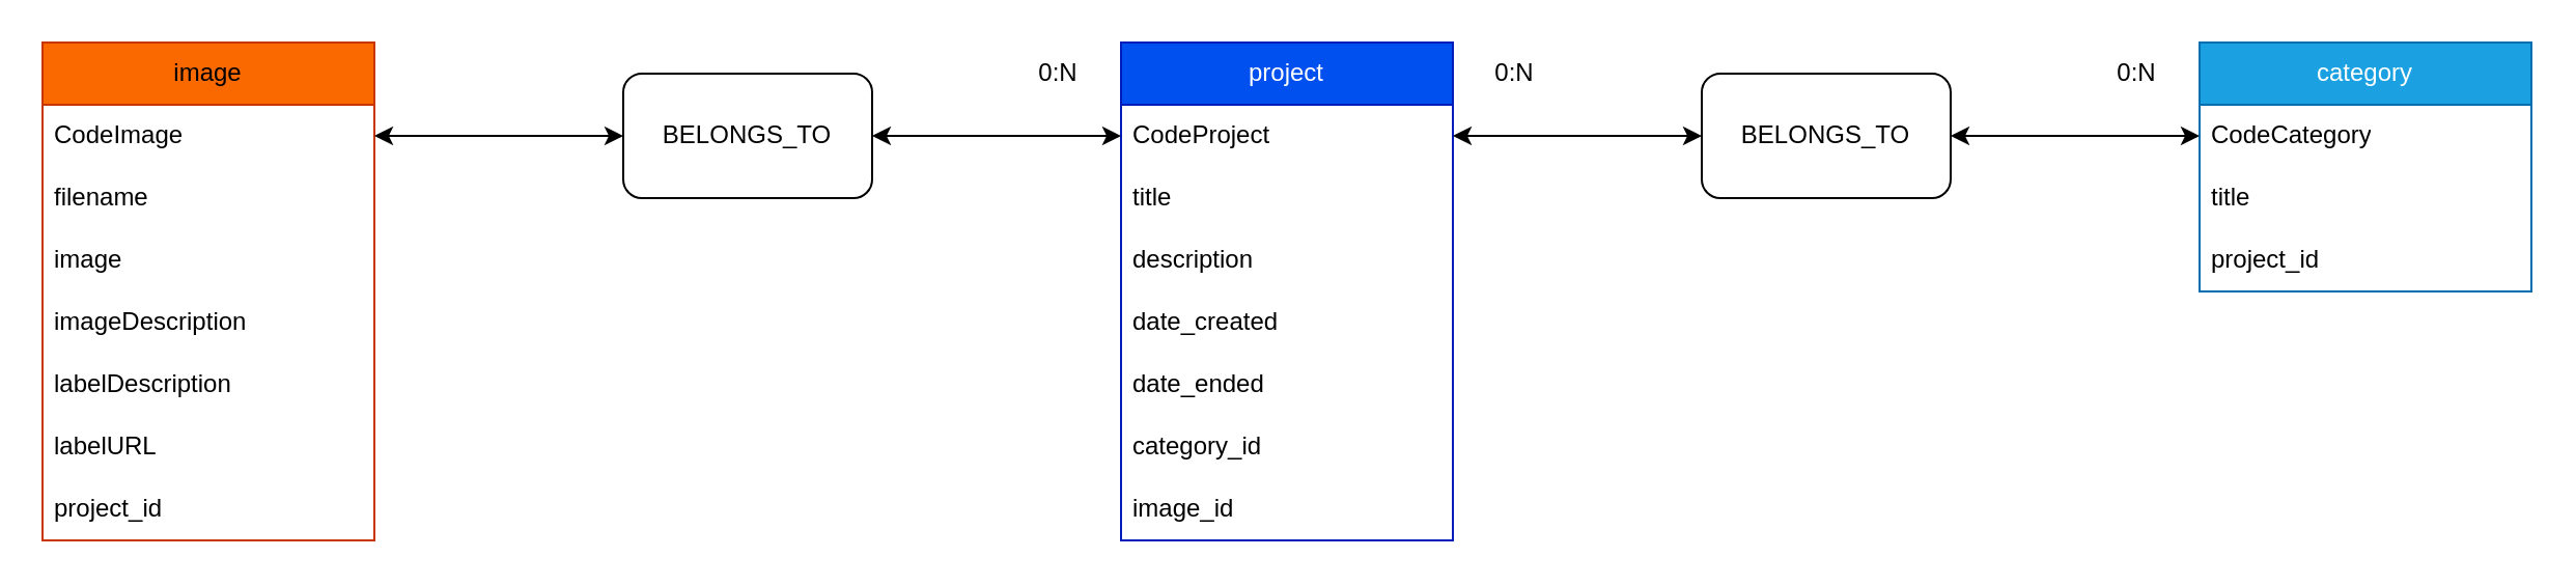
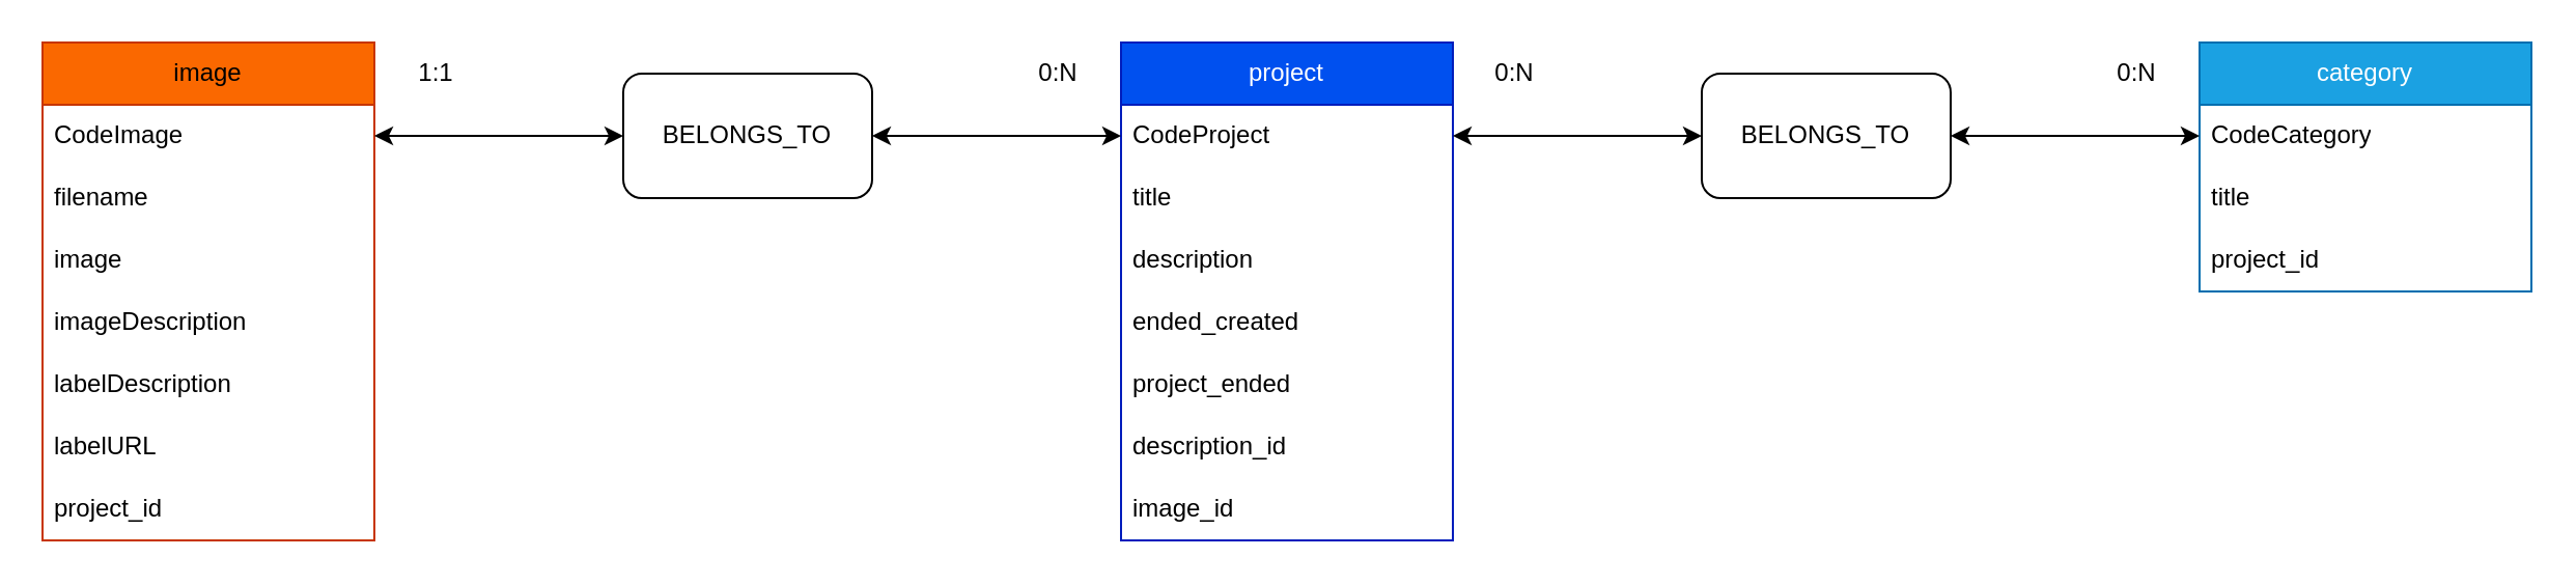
  <mxCell id="0" />
  <mxCell id="1" parent="0" />
  <mxCell id="2" value="project" style="swimlane;fontStyle=0;childLayout=stackLayout;horizontal=1;startSize=30;horizontalStack=0;resizeParent=1;resizeParentMax=0;resizeLast=0;collapsible=1;marginBottom=0;whiteSpace=wrap;html=1;rounded=0;fillColor=#0050ef;fontColor=#ffffff;strokeColor=#001DBC;" vertex="1" parent="1"><mxGeometry x="540" y="20" width="160" height="240" as="geometry" /></mxCell>
  <mxCell id="3" value="CodeProject" style="text;strokeColor=none;fillColor=none;align=left;verticalAlign=middle;spacingLeft=4;spacingRight=4;overflow=hidden;points=[[0,0.5],[1,0.5]];portConstraint=eastwest;rotatable=0;whiteSpace=wrap;html=1;" vertex="1" parent="2"><mxGeometry y="30" width="160" height="30" as="geometry" /></mxCell>
  <mxCell id="4" value="title" style="text;strokeColor=none;fillColor=none;align=left;verticalAlign=middle;spacingLeft=4;spacingRight=4;overflow=hidden;points=[[0,0.5],[1,0.5]];portConstraint=eastwest;rotatable=0;whiteSpace=wrap;html=1;" vertex="1" parent="2"><mxGeometry y="60" width="160" height="30" as="geometry" /></mxCell>
  <mxCell id="5" value="description" style="text;strokeColor=none;fillColor=none;align=left;verticalAlign=middle;spacingLeft=4;spacingRight=4;overflow=hidden;points=[[0,0.5],[1,0.5]];portConstraint=eastwest;rotatable=0;whiteSpace=wrap;html=1;" vertex="1" parent="2"><mxGeometry y="90" width="160" height="30" as="geometry" /></mxCell>
- <mxCell id="6" value="date_created&amp;nbsp;" style="text;strokeColor=none;fillColor=none;align=left;verticalAlign=middle;spacingLeft=4;spacingRight=4;overflow=hidden;points=[[0,0.5],[1,0.5]];portConstraint=eastwest;rotatable=0;whiteSpace=wrap;html=1;" vertex="1" parent="2"><mxGeometry y="120" width="160" height="30" as="geometry" /></mxCell>
- <mxCell id="7" value="date_ended" style="text;strokeColor=none;fillColor=none;align=left;verticalAlign=middle;spacingLeft=4;spacingRight=4;overflow=hidden;points=[[0,0.5],[1,0.5]];portConstraint=eastwest;rotatable=0;whiteSpace=wrap;html=1;" vertex="1" parent="2"><mxGeometry y="150" width="160" height="30" as="geometry" /></mxCell>
- <mxCell id="8" value="category_id" style="text;strokeColor=none;fillColor=none;align=left;verticalAlign=middle;spacingLeft=4;spacingRight=4;overflow=hidden;points=[[0,0.5],[1,0.5]];portConstraint=eastwest;rotatable=0;whiteSpace=wrap;html=1;" vertex="1" parent="2"><mxGeometry y="180" width="160" height="30" as="geometry" /></mxCell>
+ <mxCell id="6" value="ended_created&amp;nbsp;" style="text;strokeColor=none;fillColor=none;align=left;verticalAlign=middle;spacingLeft=4;spacingRight=4;overflow=hidden;points=[[0,0.5],[1,0.5]];portConstraint=eastwest;rotatable=0;whiteSpace=wrap;html=1;" vertex="1" parent="2"><mxGeometry y="120" width="160" height="30" as="geometry" /></mxCell>
+ <mxCell id="7" value="project_ended" style="text;strokeColor=none;fillColor=none;align=left;verticalAlign=middle;spacingLeft=4;spacingRight=4;overflow=hidden;points=[[0,0.5],[1,0.5]];portConstraint=eastwest;rotatable=0;whiteSpace=wrap;html=1;" vertex="1" parent="2"><mxGeometry y="150" width="160" height="30" as="geometry" /></mxCell>
+ <mxCell id="8" value="description_id" style="text;strokeColor=none;fillColor=none;align=left;verticalAlign=middle;spacingLeft=4;spacingRight=4;overflow=hidden;points=[[0,0.5],[1,0.5]];portConstraint=eastwest;rotatable=0;whiteSpace=wrap;html=1;" vertex="1" parent="2"><mxGeometry y="180" width="160" height="30" as="geometry" /></mxCell>
  <mxCell id="9" value="image_id" style="text;strokeColor=none;fillColor=none;align=left;verticalAlign=middle;spacingLeft=4;spacingRight=4;overflow=hidden;points=[[0,0.5],[1,0.5]];portConstraint=eastwest;rotatable=0;whiteSpace=wrap;html=1;" vertex="1" parent="2"><mxGeometry y="210" width="160" height="30" as="geometry" /></mxCell>
  <mxCell id="10" value="category" style="swimlane;fontStyle=0;childLayout=stackLayout;horizontal=1;startSize=30;horizontalStack=0;resizeParent=1;resizeParentMax=0;resizeLast=0;collapsible=1;marginBottom=0;whiteSpace=wrap;html=1;fillColor=#1ba1e2;fontColor=#ffffff;strokeColor=#006EAF;" vertex="1" parent="1"><mxGeometry x="1060" y="20" width="160" height="120" as="geometry" /></mxCell>
  <mxCell id="11" value="CodeCategory" style="text;strokeColor=none;fillColor=none;align=left;verticalAlign=middle;spacingLeft=4;spacingRight=4;overflow=hidden;points=[[0,0.5],[1,0.5]];portConstraint=eastwest;rotatable=0;whiteSpace=wrap;html=1;" vertex="1" parent="10"><mxGeometry y="30" width="160" height="30" as="geometry" /></mxCell>
  <mxCell id="12" value="title" style="text;strokeColor=none;fillColor=none;align=left;verticalAlign=middle;spacingLeft=4;spacingRight=4;overflow=hidden;points=[[0,0.5],[1,0.5]];portConstraint=eastwest;rotatable=0;whiteSpace=wrap;html=1;" vertex="1" parent="10"><mxGeometry y="60" width="160" height="30" as="geometry" /></mxCell>
  <mxCell id="13" value="project_id" style="text;strokeColor=none;fillColor=none;align=left;verticalAlign=middle;spacingLeft=4;spacingRight=4;overflow=hidden;points=[[0,0.5],[1,0.5]];portConstraint=eastwest;rotatable=0;whiteSpace=wrap;html=1;" vertex="1" parent="10"><mxGeometry y="90" width="160" height="30" as="geometry" /></mxCell>
  <mxCell id="14" value="image" style="swimlane;fontStyle=0;childLayout=stackLayout;horizontal=1;startSize=30;horizontalStack=0;resizeParent=1;resizeParentMax=0;resizeLast=0;collapsible=1;marginBottom=0;whiteSpace=wrap;html=1;fillColor=#fa6800;strokeColor=#C73500;fontColor=#000000;" vertex="1" parent="1"><mxGeometry x="20" y="20" width="160" height="240" as="geometry" /></mxCell>
  <mxCell id="15" value="CodeImage" style="text;strokeColor=none;fillColor=none;align=left;verticalAlign=middle;spacingLeft=4;spacingRight=4;overflow=hidden;points=[[0,0.5],[1,0.5]];portConstraint=eastwest;rotatable=0;whiteSpace=wrap;html=1;" vertex="1" parent="14"><mxGeometry y="30" width="160" height="30" as="geometry" /></mxCell>
  <mxCell id="16" value="filename" style="text;strokeColor=none;fillColor=none;align=left;verticalAlign=middle;spacingLeft=4;spacingRight=4;overflow=hidden;points=[[0,0.5],[1,0.5]];portConstraint=eastwest;rotatable=0;whiteSpace=wrap;html=1;" vertex="1" parent="14"><mxGeometry y="60" width="160" height="30" as="geometry" /></mxCell>
  <mxCell id="17" value="image" style="text;strokeColor=none;fillColor=none;align=left;verticalAlign=middle;spacingLeft=4;spacingRight=4;overflow=hidden;points=[[0,0.5],[1,0.5]];portConstraint=eastwest;rotatable=0;whiteSpace=wrap;html=1;" vertex="1" parent="14"><mxGeometry y="90" width="160" height="30" as="geometry" /></mxCell>
  <mxCell id="18" value="imageDescription" style="text;strokeColor=none;fillColor=none;align=left;verticalAlign=middle;spacingLeft=4;spacingRight=4;overflow=hidden;points=[[0,0.5],[1,0.5]];portConstraint=eastwest;rotatable=0;whiteSpace=wrap;html=1;" vertex="1" parent="14"><mxGeometry y="120" width="160" height="30" as="geometry" /></mxCell>
  <mxCell id="19" value="labelDescription" style="text;strokeColor=none;fillColor=none;align=left;verticalAlign=middle;spacingLeft=4;spacingRight=4;overflow=hidden;points=[[0,0.5],[1,0.5]];portConstraint=eastwest;rotatable=0;whiteSpace=wrap;html=1;" vertex="1" parent="14"><mxGeometry y="150" width="160" height="30" as="geometry" /></mxCell>
  <mxCell id="20" value="labelURL" style="text;strokeColor=none;fillColor=none;align=left;verticalAlign=middle;spacingLeft=4;spacingRight=4;overflow=hidden;points=[[0,0.5],[1,0.5]];portConstraint=eastwest;rotatable=0;whiteSpace=wrap;html=1;" vertex="1" parent="14"><mxGeometry y="180" width="160" height="30" as="geometry" /></mxCell>
  <mxCell id="21" value="project_id" style="text;strokeColor=none;fillColor=none;align=left;verticalAlign=middle;spacingLeft=4;spacingRight=4;overflow=hidden;points=[[0,0.5],[1,0.5]];portConstraint=eastwest;rotatable=0;whiteSpace=wrap;html=1;" vertex="1" parent="14"><mxGeometry y="210" width="160" height="30" as="geometry" /></mxCell>
  <mxCell id="22" value="BELONGS_TO" style="rounded=1;whiteSpace=wrap;html=1;" vertex="1" parent="1"><mxGeometry x="820" y="35" width="120" height="60" as="geometry" /></mxCell>
  <mxCell id="23" value="" style="endArrow=classic;startArrow=classic;html=1;rounded=0;exitX=1;exitY=0.5;exitDx=0;exitDy=0;entryX=0;entryY=0.5;entryDx=0;entryDy=0;" edge="1" parent="1" source="3" target="22"><mxGeometry width="50" height="50" relative="1" as="geometry"><mxPoint x="620" y="270" as="sourcePoint" /><mxPoint x="670" y="220" as="targetPoint" /></mxGeometry></mxCell>
  <mxCell id="24" value="" style="endArrow=classic;startArrow=classic;html=1;rounded=0;exitX=0;exitY=0.5;exitDx=0;exitDy=0;entryX=1;entryY=0.5;entryDx=0;entryDy=0;" edge="1" parent="1" source="11" target="22"><mxGeometry width="50" height="50" relative="1" as="geometry"><mxPoint x="620" y="270" as="sourcePoint" /><mxPoint x="670" y="220" as="targetPoint" /></mxGeometry></mxCell>
  <mxCell id="25" value="BELONGS_TO" style="rounded=1;whiteSpace=wrap;html=1;" vertex="1" parent="1"><mxGeometry x="300" y="35" width="120" height="60" as="geometry" /></mxCell>
  <mxCell id="26" value="" style="endArrow=classic;startArrow=classic;html=1;rounded=0;exitX=0;exitY=0.5;exitDx=0;exitDy=0;entryX=1;entryY=0.5;entryDx=0;entryDy=0;" edge="1" parent="1" source="3" target="25"><mxGeometry width="50" height="50" relative="1" as="geometry"><mxPoint x="620" y="270" as="sourcePoint" /><mxPoint x="670" y="220" as="targetPoint" /></mxGeometry></mxCell>
  <mxCell id="27" value="" style="endArrow=classic;startArrow=classic;html=1;rounded=0;entryX=0;entryY=0.5;entryDx=0;entryDy=0;exitX=1;exitY=0.5;exitDx=0;exitDy=0;" edge="1" parent="1" source="15" target="25"><mxGeometry width="50" height="50" relative="1" as="geometry"><mxPoint x="180" y="60" as="sourcePoint" /><mxPoint x="670" y="220" as="targetPoint" /><Array as="points"><mxPoint x="290" y="65" /></Array></mxGeometry></mxCell>
  <mxCell id="28" value="0:N" style="text;html=1;align=center;verticalAlign=middle;whiteSpace=wrap;rounded=0;" vertex="1" parent="1"><mxGeometry x="480" y="20" width="60" height="30" as="geometry" /></mxCell>
+ <mxCell id="29" value="1:1" style="text;html=1;align=center;verticalAlign=middle;whiteSpace=wrap;rounded=0;" vertex="1" parent="1"><mxGeometry x="180" y="20" width="60" height="30" as="geometry" /></mxCell>
  <mxCell id="30" value="0:N" style="text;html=1;align=center;verticalAlign=middle;whiteSpace=wrap;rounded=0;" vertex="1" parent="1"><mxGeometry x="700" y="20" width="60" height="30" as="geometry" /></mxCell>
  <mxCell id="31" value="0:N" style="text;html=1;align=center;verticalAlign=middle;whiteSpace=wrap;rounded=0;" vertex="1" parent="1"><mxGeometry x="1000" y="20" width="60" height="30" as="geometry" /></mxCell>
